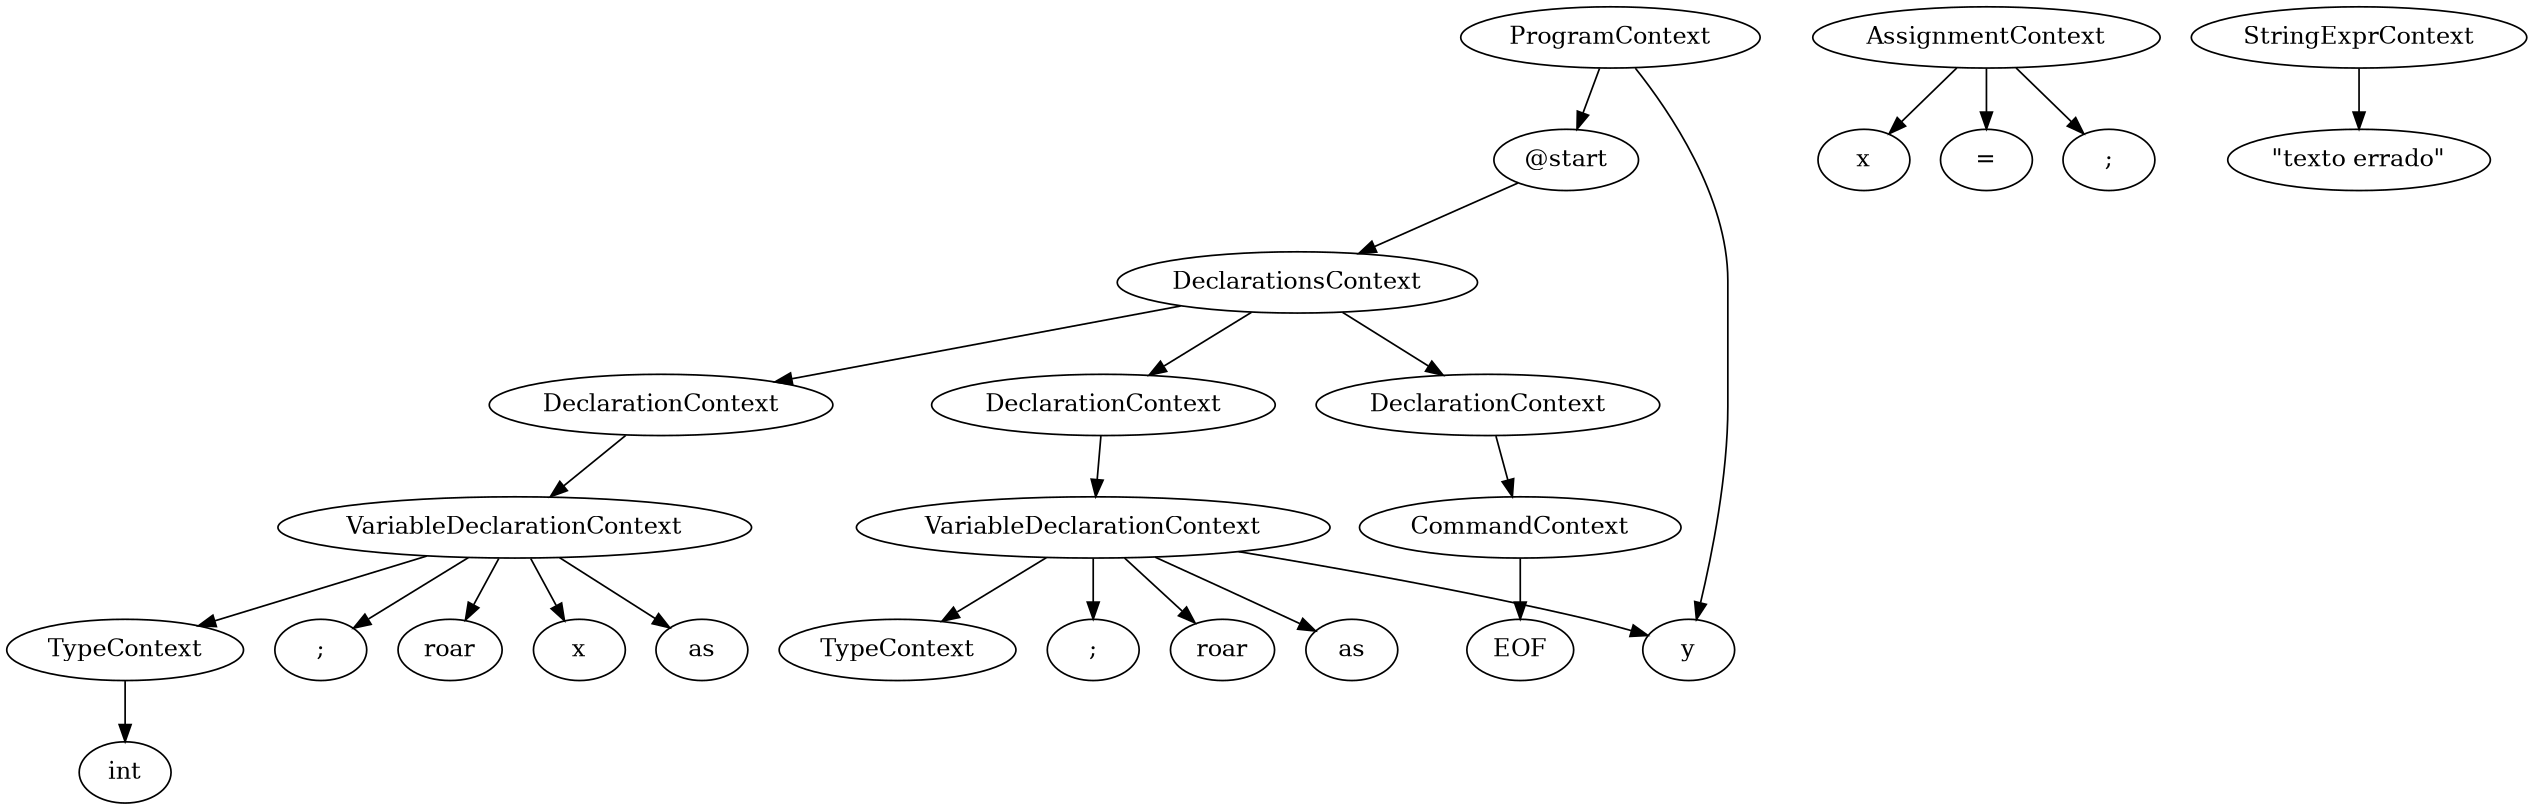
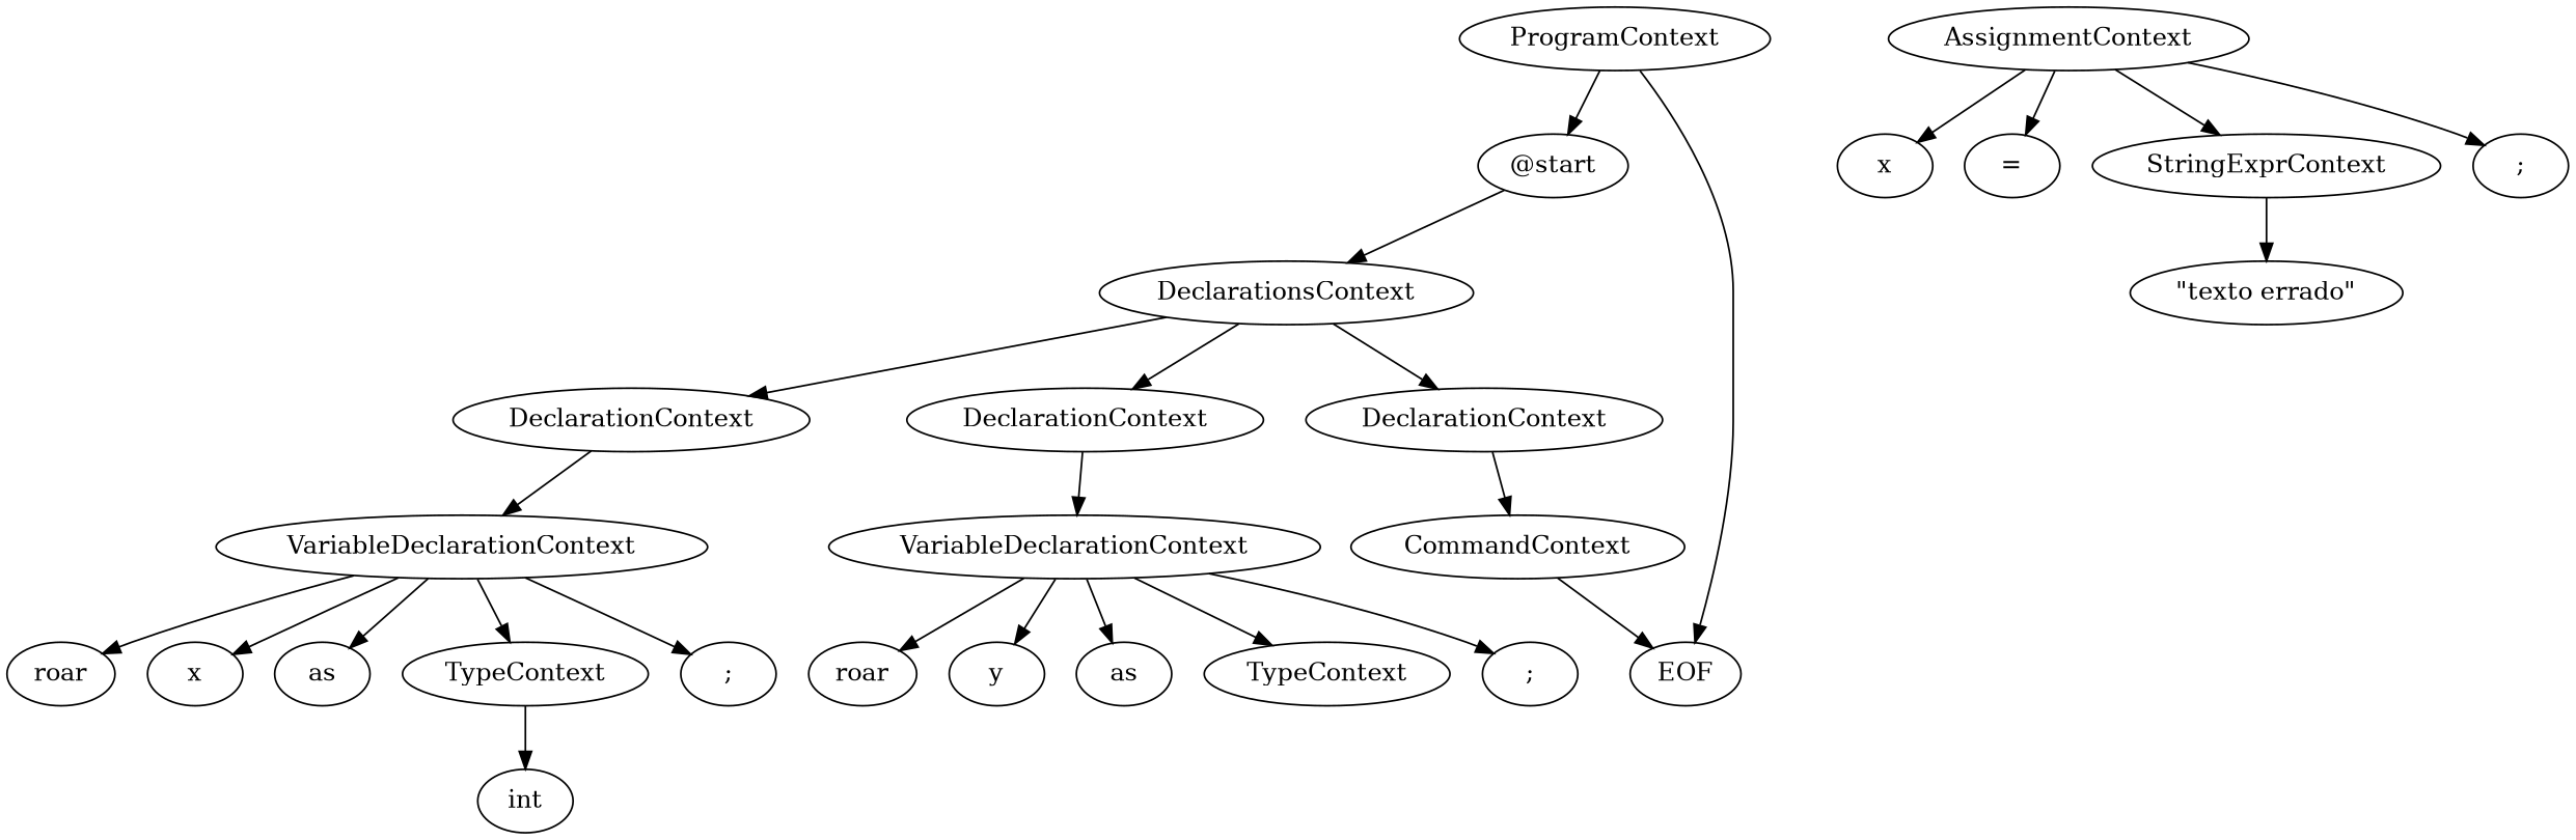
  digraph {
    n1 [height=0.5 label=ProgramContext width=2.0093]
    n2 [height=0.5 label="@start" width=0.9857]
    n3 [height=0.5 label=<EOF> width=0.78667]
    n4 [height=0.5 label=DeclarationsContext width=2.4074]
    n5 [height=0.5 label=DeclarationContext width=2.3079]
    n6 [height=0.5 label=DeclarationContext width=2.3079]
    n7 [height=0.5 label=DeclarationContext width=2.3079]
    n8 [height=0.5 label=VariableDeclarationContext width=3.1609]
    n9 [height=0.5 label=VariableDeclarationContext width=3.1609]
    n10 [height=0.5 label=CommandContext width=2.2084]
    n11 [height=0.5 label=roar width=0.75]
    n12 [height=0.5 label=x width=0.75]
    n13 [height=0.5 label=as width=0.75]
    n14 [height=0.5 label=TypeContext width=1.6255]
    n15 [height=0.5 label=";" width=0.75]
    n16 [height=0.5 label=roar width=0.75]
    n17 [height=0.5 label=y width=0.75]
    n18 [height=0.5 label=as width=0.75]
    n19 [height=0.5 label=TypeContext width=1.6255]
    n20 [height=0.5 label=";" width=0.75]
    n21 [height=0.5 label=int width=0.75]
    n22 [height=0.5 label=AssignmentContext width=2.3505]
    n23 [height=0.5 label=x width=0.75]
    n24 [height=0.5 label="=" width=0.75]
    n25 [height=0.5 label=StringExprContext width=2.2368]
    n26 [height=0.5 label=";" width=0.75]
    n27 [height=0.5 label="\"texto errado\"" width=1.7676]
    n1 -> n2
-   n1 -> n17
+   n1 -> n3
    n2 -> n4
    n4 -> n5
    n4 -> n6
    n4 -> n7
    n5 -> n8
    n6 -> n9
    n7 -> n10
    n8 -> n11
    n8 -> n12
    n8 -> n13
    n8 -> n14
    n8 -> n15
    n9 -> n16
    n9 -> n17
    n9 -> n18
    n9 -> n19
    n9 -> n20
    n10 -> n3
    n14 -> n21
    n22 -> n23
    n22 -> n24
+   n22 -> n25
    n22 -> n26
    n25 -> n27
  }
